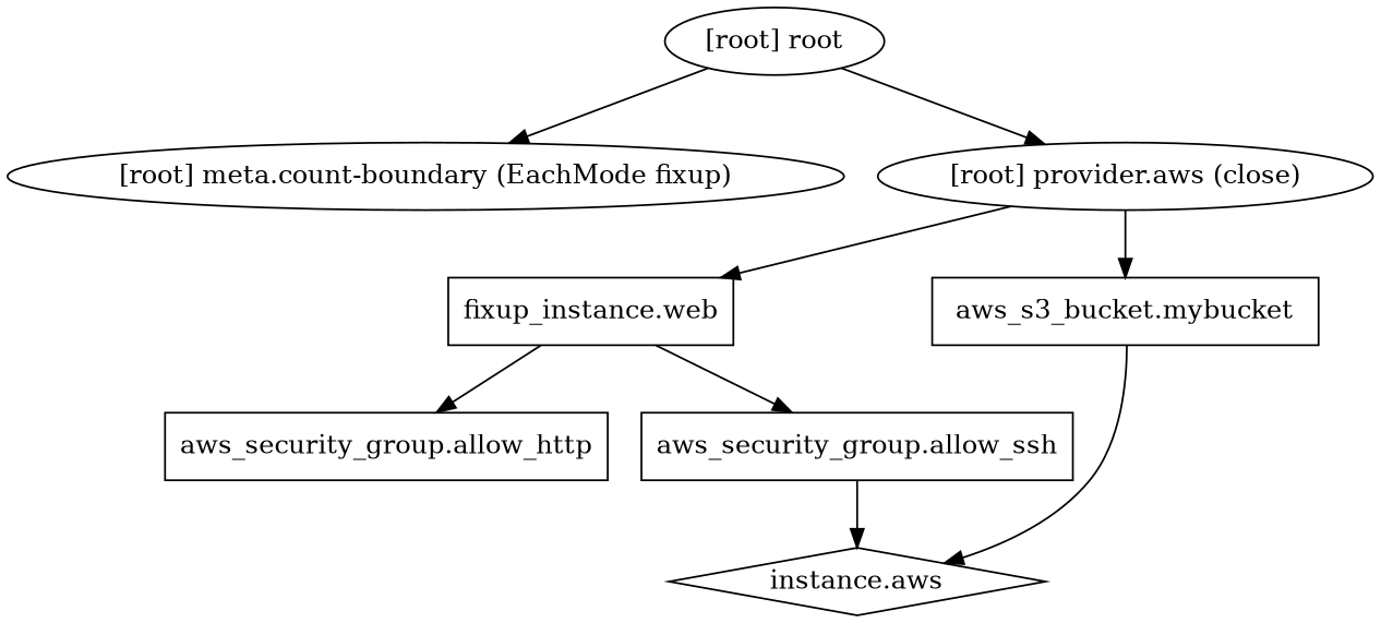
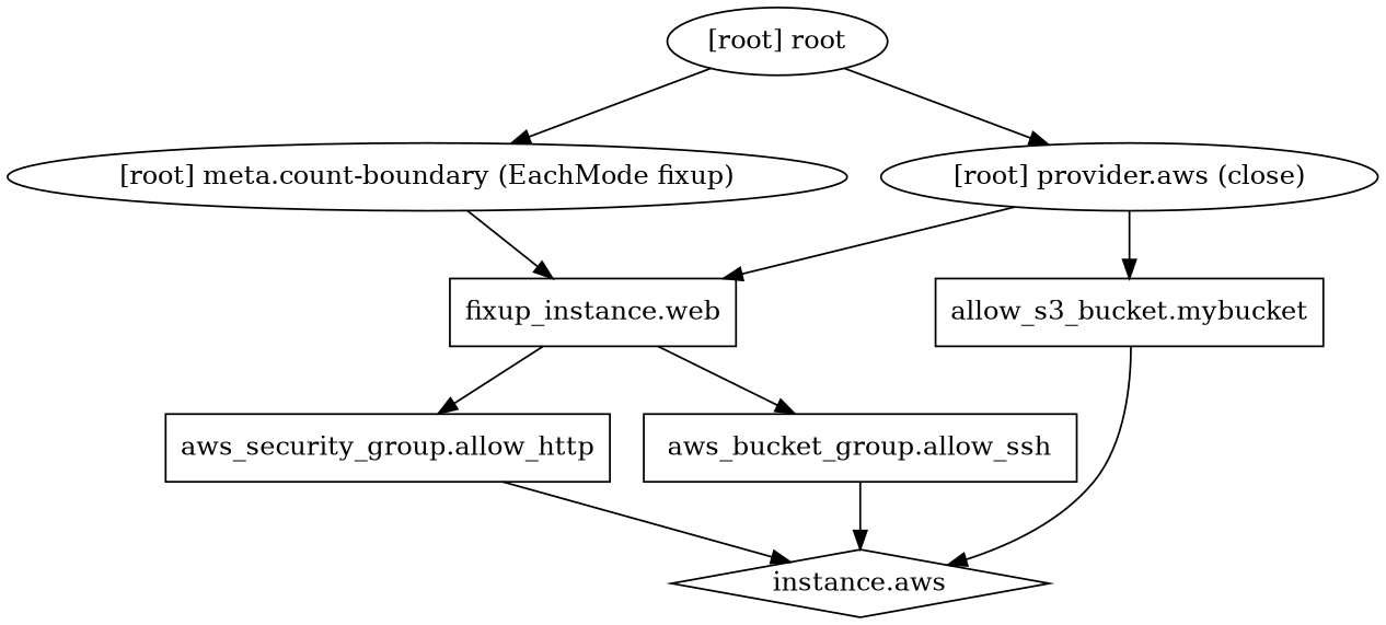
  digraph {
    compound=true
    newrank=true
    node [shape=box]
    n1 [label="fixup_instance.web"]
    n2 [label="aws_security_group.allow_http"]
-   n3 [label="aws_security_group.allow_ssh"]
-   n4 [label="aws_s3_bucket.mybucket"]
+   n3 [label="aws_bucket_group.allow_ssh"]
+   n4 [label="allow_s3_bucket.mybucket"]
    n5 [label="instance.aws" shape=diamond]
    "[root] meta.count-boundary (EachMode fixup)" [shape=""]
    "[root] provider.aws (close)" [shape=""]
    "[root] root" [shape=""]
    subgraph sub_1 {
      n1
      n2
      n3
      n4
      n5
      "[root] meta.count-boundary (EachMode fixup)"
      "[root] provider.aws (close)"
      "[root] root"
    }
    n1 -> n2
    n1 -> n3
+   n2 -> n5
    n3 -> n5
    n4 -> n5
+   "[root] meta.count-boundary (EachMode fixup)" -> n1
    "[root] provider.aws (close)" -> n1
    "[root] provider.aws (close)" -> n4
    "[root] root" -> "[root] meta.count-boundary (EachMode fixup)"
    "[root] root" -> "[root] provider.aws (close)"
  }
